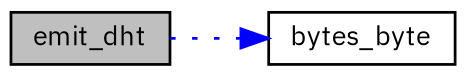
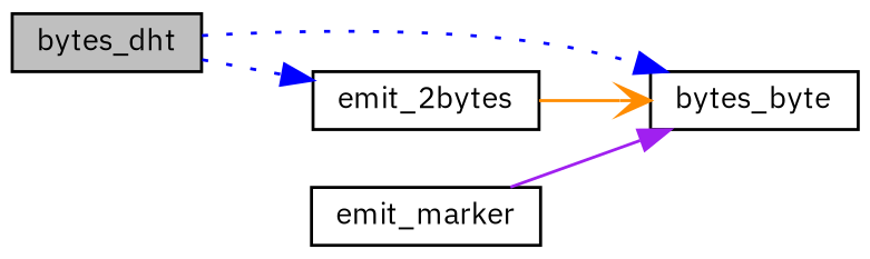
  digraph {
    fontname="IBM Plex Sans"
    rankdir=LR
    node [color=black fontname="IBM Plex Sans" fontsize=10 shape=record]
    edge [arrowhead=normal color=blue fontname="IBM Plex Sans" fontsize=10 labelfontname=Helvetica labelfontsize=10 style=dotted]
-   n1 [fillcolor=grey75 fontcolor=black height=0.2 label=emit_dht style=filled width=0.4]
+   n1 [fillcolor=grey75 fontcolor=black height=0.2 label=bytes_dht style=filled width=0.4]
    n2 [height=0.2 label=bytes_byte width=0.4]
+   n3 [height=0.2 label=emit_2bytes width=0.4]
+   n4 [height=0.2 label=emit_marker width=0.4]
    n1 -> n2
+   n1 -> n3
+   n3 -> n2 [arrowhead=vee color=darkorange style=solid]
+   n4 -> n2 [color=purple style=solid]
  }
